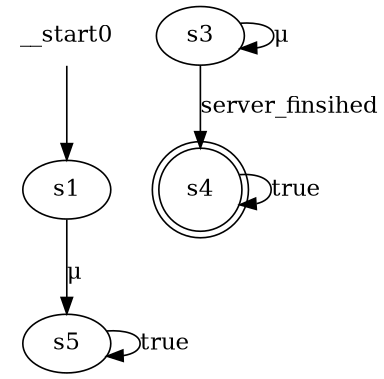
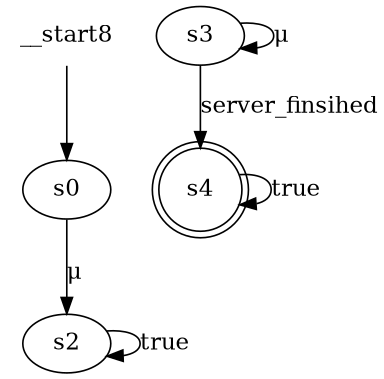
  digraph {
-   n1 [label=s1]
-   n2 [label=s5]
+   n1 [label=s0]
+   n2 [label=s2]
    n3 [label=s3]
    n4 [label=s4 shape=doublecircle]
-   __start0 [shape=none]
+   __start0 [shape=none label=__start8]
    n1 -> n2 [label="μ"]
    n2 -> n2 [label=true]
    n3 -> n3 [label="μ"]
    n3 -> n4 [label=server_finsihed]
    n4 -> n4 [label=true]
    __start0 -> n1
  }
